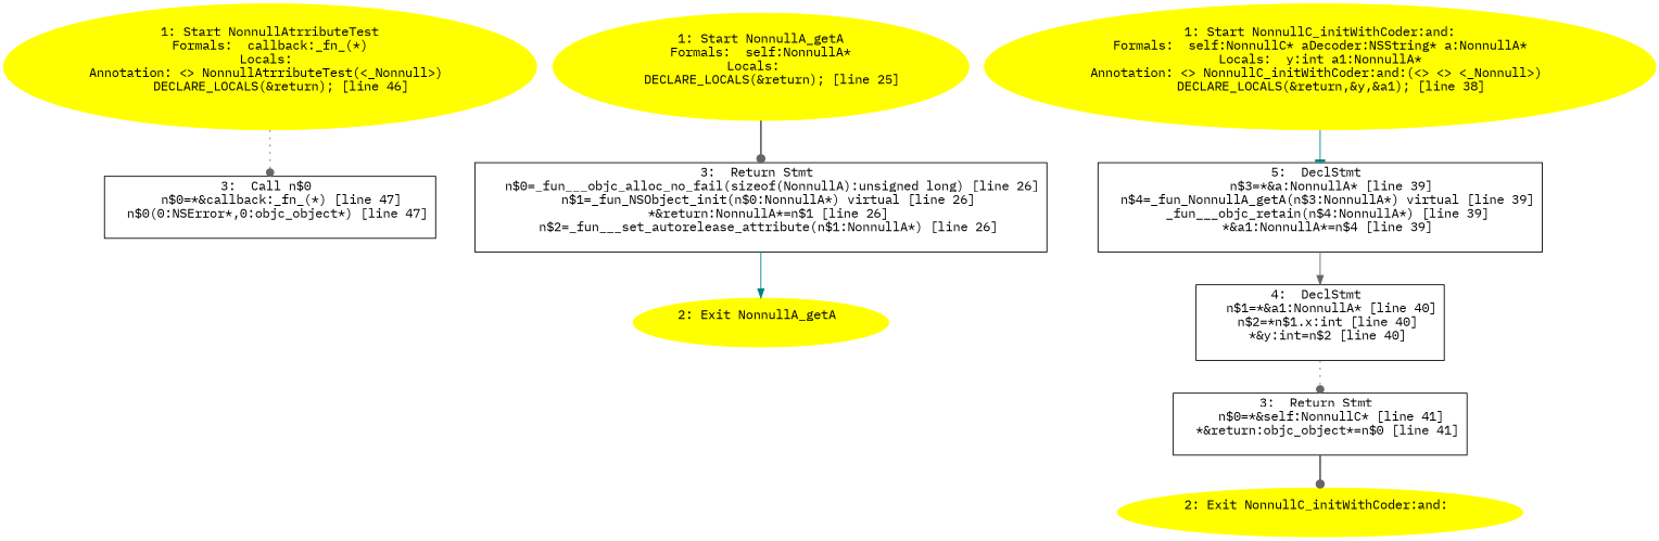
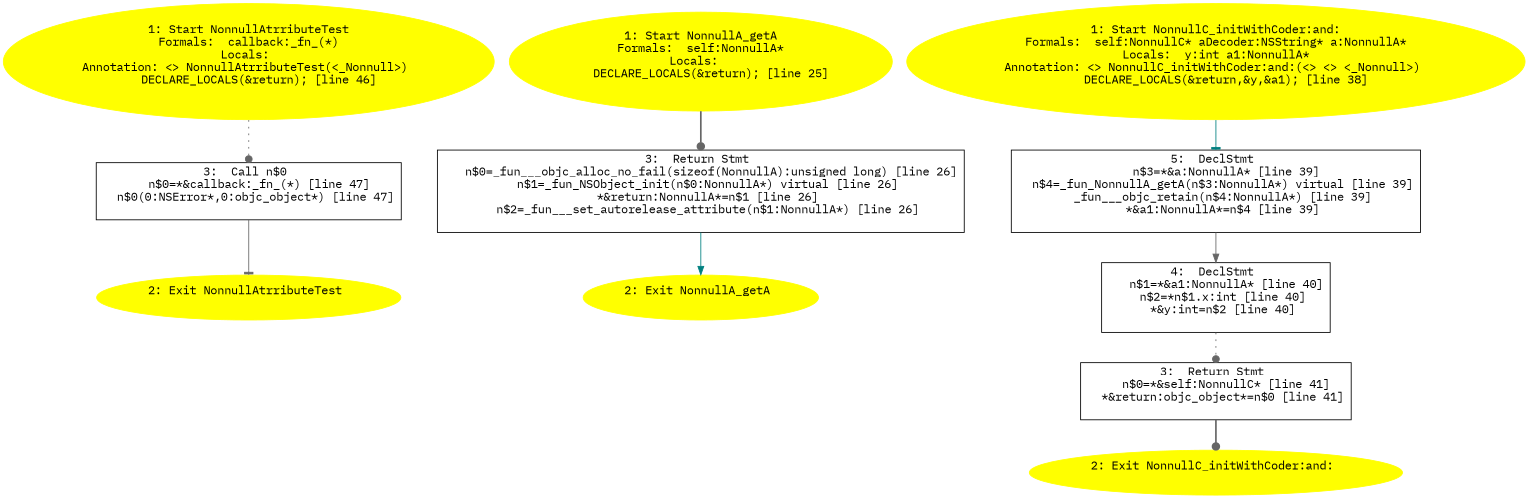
  digraph {
    fontname="IBM Plex Mono"
    node [color=yellow style=filled fontname="IBM Plex Mono"]
    edge [color=gray40 style=solid arrowhead=dot fontname="IBM Plex Mono"]
    n1 [label="1: Start NonnullAtrributeTest\nFormals:  callback:_fn_(*)\nLocals: \nAnnotation: <> NonnullAtrributeTest(<_Nonnull>) \n   DECLARE_LOCALS(&return); [line 46]\n "]
    n2 [label="3:  Call n$0 \n   n$0=*&callback:_fn_(*) [line 47]\n  n$0(0:NSError*,0:objc_object*) [line 47]\n " shape=box color="" style=""]
+   n3 [label="2: Exit NonnullAtrributeTest \n  "]
    n4 [label="1: Start NonnullA_getA\nFormals:  self:NonnullA*\nLocals:  \n   DECLARE_LOCALS(&return); [line 25]\n "]
    n5 [label="3:  Return Stmt \n   n$0=_fun___objc_alloc_no_fail(sizeof(NonnullA):unsigned long) [line 26]\n  n$1=_fun_NSObject_init(n$0:NonnullA*) virtual [line 26]\n  *&return:NonnullA*=n$1 [line 26]\n  n$2=_fun___set_autorelease_attribute(n$1:NonnullA*) [line 26]\n " shape=box color="" style=""]
    n6 [label="2: Exit NonnullA_getA \n  "]
    n7 [label="1: Start NonnullC_initWithCoder:and:\nFormals:  self:NonnullC* aDecoder:NSString* a:NonnullA*\nLocals:  y:int a1:NonnullA*\nAnnotation: <> NonnullC_initWithCoder:and:(<> <> <_Nonnull>) \n   DECLARE_LOCALS(&return,&y,&a1); [line 38]\n "]
    n8 [label="5:  DeclStmt \n   n$3=*&a:NonnullA* [line 39]\n  n$4=_fun_NonnullA_getA(n$3:NonnullA*) virtual [line 39]\n  _fun___objc_retain(n$4:NonnullA*) [line 39]\n  *&a1:NonnullA*=n$4 [line 39]\n " shape=box color="" style=""]
    n9 [label="4:  DeclStmt \n   n$1=*&a1:NonnullA* [line 40]\n  n$2=*n$1.x:int [line 40]\n  *&y:int=n$2 [line 40]\n " shape=box color="" style=""]
    n10 [label="2: Exit NonnullC_initWithCoder:and: \n  "]
    n11 [label="3:  Return Stmt \n   n$0=*&self:NonnullC* [line 41]\n  *&return:objc_object*=n$0 [line 41]\n " shape=box color="" style=""]
    n1 -> n2 [style=dotted]
+   n2 -> n3 [arrowhead=tee]
    n4 -> n5 [style=bold]
    n5 -> n6 [color=teal arrowhead=normal]
    n7 -> n8 [color=teal arrowhead=tee]
    n8 -> n9 [arrowhead=normal]
    n9 -> n11 [style=dotted]
    n11 -> n10 [style=bold]
  }
